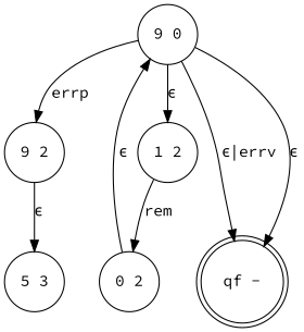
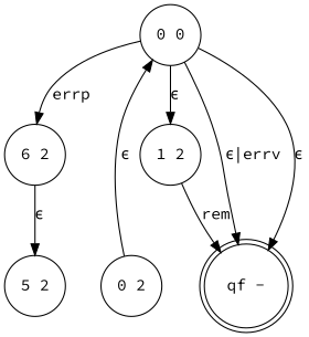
  digraph {
    fontname="Source Code Pro"
    node [fontname="Source Code Pro" shape=circle]
    edge [fontname="Source Code Pro"]
-   "6 2" [label="9 2"]
-   "5 2" [label="5 3"]
+   "6 2"
+   "5 2"
    "qf -" [shape=doublecircle]
    "1 2"
    "0 2"
-   "0 0" [label="9 0"]
+   "0 0"
    "6 2" -> "5 2" [label="ϵ"]
-   "1 2" -> "0 2" [label=rem]
+   "1 2" -> "qf -" [label=rem]
    "0 2" -> "0 0" [label="ϵ"]
    "0 0" -> "6 2" [label=errp]
    "0 0" -> "qf -" [label="ϵ|errv"]
    "0 0" -> "qf -" [label="ϵ"]
    "0 0" -> "1 2" [label="ϵ"]
  }
